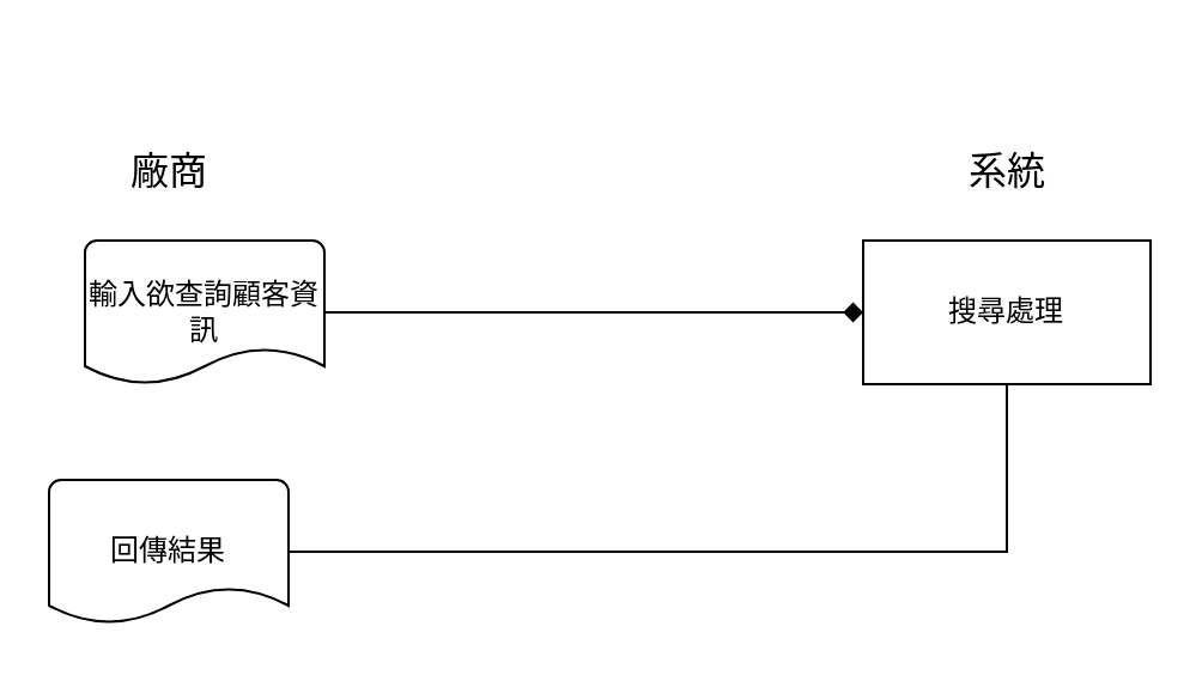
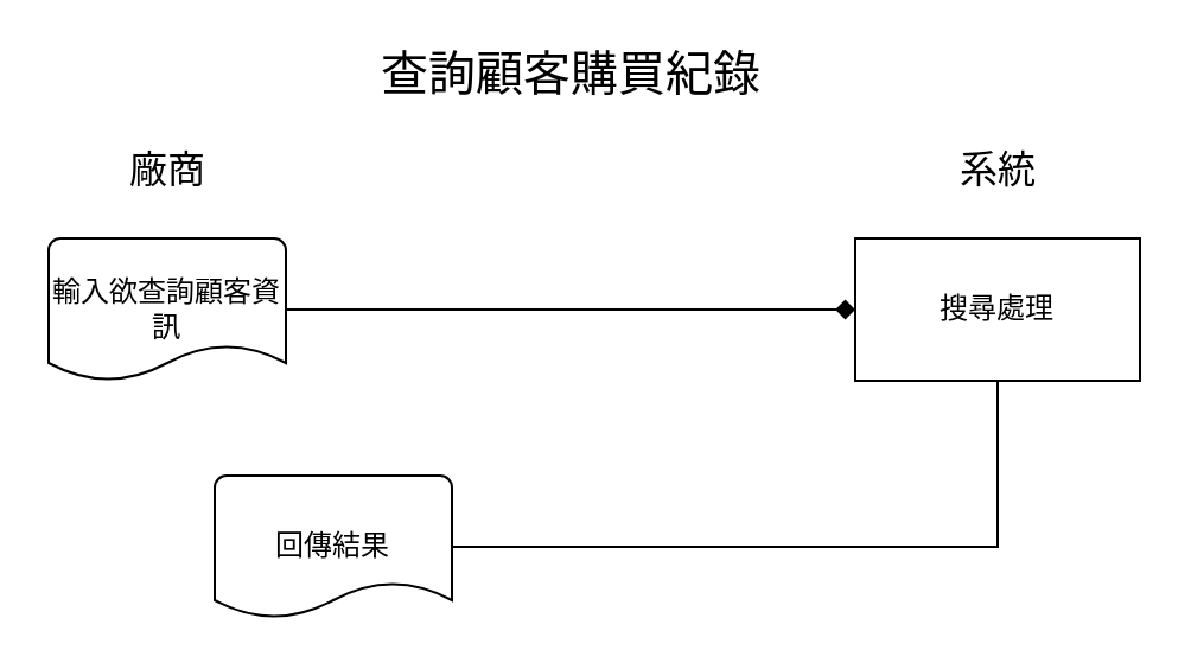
  <mxCell id="0" />
  <mxCell id="1" parent="0" />
+ <mxCell id="2" value="&lt;font style=&quot;font-size: 20px&quot;&gt;查詢顧客購買紀錄&lt;/font&gt;" style="text;html=1;align=center;verticalAlign=middle;resizable=0;points=[];autosize=1;" vertex="1" parent="1"><mxGeometry x="150" y="20" width="180" height="20" as="geometry" /></mxCell>
  <mxCell id="3" style="edgeStyle=orthogonalEdgeStyle;rounded=0;orthogonalLoop=1;jettySize=auto;html=1;exitX=1;exitY=0.5;exitDx=0;exitDy=0;exitPerimeter=0;entryX=0;entryY=0.5;entryDx=0;entryDy=0;endArrow=diamond;" edge="1" parent="1" source="4" target="6"><mxGeometry relative="1" as="geometry" /></mxCell>
- <mxCell id="4" value="輸入欲查詢顧客資訊" style="strokeWidth=1;html=1;shape=mxgraph.flowchart.document2;whiteSpace=wrap;size=0.25;" vertex="1" parent="1"><mxGeometry x="35" y="100" width="100" height="60" as="geometry" /></mxCell>
+ <mxCell id="4" value="輸入欲查詢顧客資訊" style="strokeWidth=1;html=1;shape=mxgraph.flowchart.document2;whiteSpace=wrap;size=0.25;" vertex="1" parent="1"><mxGeometry x="20" y="100" width="100" height="60" as="geometry" /></mxCell>
  <mxCell id="5" style="edgeStyle=orthogonalEdgeStyle;rounded=0;orthogonalLoop=1;jettySize=auto;html=1;exitX=0.5;exitY=1;exitDx=0;exitDy=0;entryX=1;entryY=0.5;entryDx=0;entryDy=0;entryPerimeter=0;endArrow=none;" edge="1" parent="1" source="6" target="9"><mxGeometry relative="1" as="geometry" /></mxCell>
  <mxCell id="6" value="搜尋處理" style="rounded=0;whiteSpace=wrap;html=1;strokeWidth=1;" vertex="1" parent="1"><mxGeometry x="360" y="100" width="120" height="60" as="geometry" /></mxCell>
  <mxCell id="7" value="&lt;font style=&quot;font-size: 16px&quot;&gt;廠商&lt;/font&gt;" style="text;html=1;align=center;verticalAlign=middle;resizable=0;points=[];autosize=1;" vertex="1" parent="1"><mxGeometry x="45" y="61" width="50" height="20" as="geometry" /></mxCell>
  <mxCell id="8" value="&lt;font style=&quot;font-size: 16px&quot;&gt;系統&lt;/font&gt;" style="text;html=1;align=center;verticalAlign=middle;resizable=0;points=[];autosize=1;" vertex="1" parent="1"><mxGeometry x="395" y="61" width="50" height="20" as="geometry" /></mxCell>
- <mxCell id="9" value="回傳結果" style="strokeWidth=1;html=1;shape=mxgraph.flowchart.document2;whiteSpace=wrap;size=0.25;" vertex="1" parent="1"><mxGeometry x="20" y="200" width="100" height="60" as="geometry" /></mxCell>
+ <mxCell id="9" value="回傳結果" style="strokeWidth=1;html=1;shape=mxgraph.flowchart.document2;whiteSpace=wrap;size=0.25;" vertex="1" parent="1"><mxGeometry x="90" y="200" width="100" height="60" as="geometry" /></mxCell>
